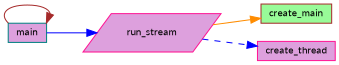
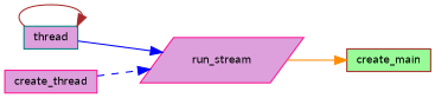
  digraph {
    fontname=Lato
    rankdir=LR
    node [color=deeppink fillcolor=plum fontname=Lato fontsize=10 shape=box style=filled]
    edge [color=blue fontname=Lato fontsize=10 labelfontname=Helvetica labelfontsize=10 style=solid]
-   n1 [color=teal fontcolor=black height=0.2 label=main width=0.4]
+   n1 [color=teal fontcolor=black height=0.2 label=thread width=0.4]
    n2 [height=0.2 label=run_stream shape=parallelogram width=0.4]
    n3 [color=brown fillcolor=palegreen height=0.2 label=create_main width=0.4]
    n4 [height=0.2 label=create_thread width=0.4]
    n1 -> n1 [color=brown]
    n1 -> n2
    n2 -> n3 [color=darkorange]
-   n2 -> n4 [style=dashed]
+   n4 -> n2 [style=dashed]
  }
